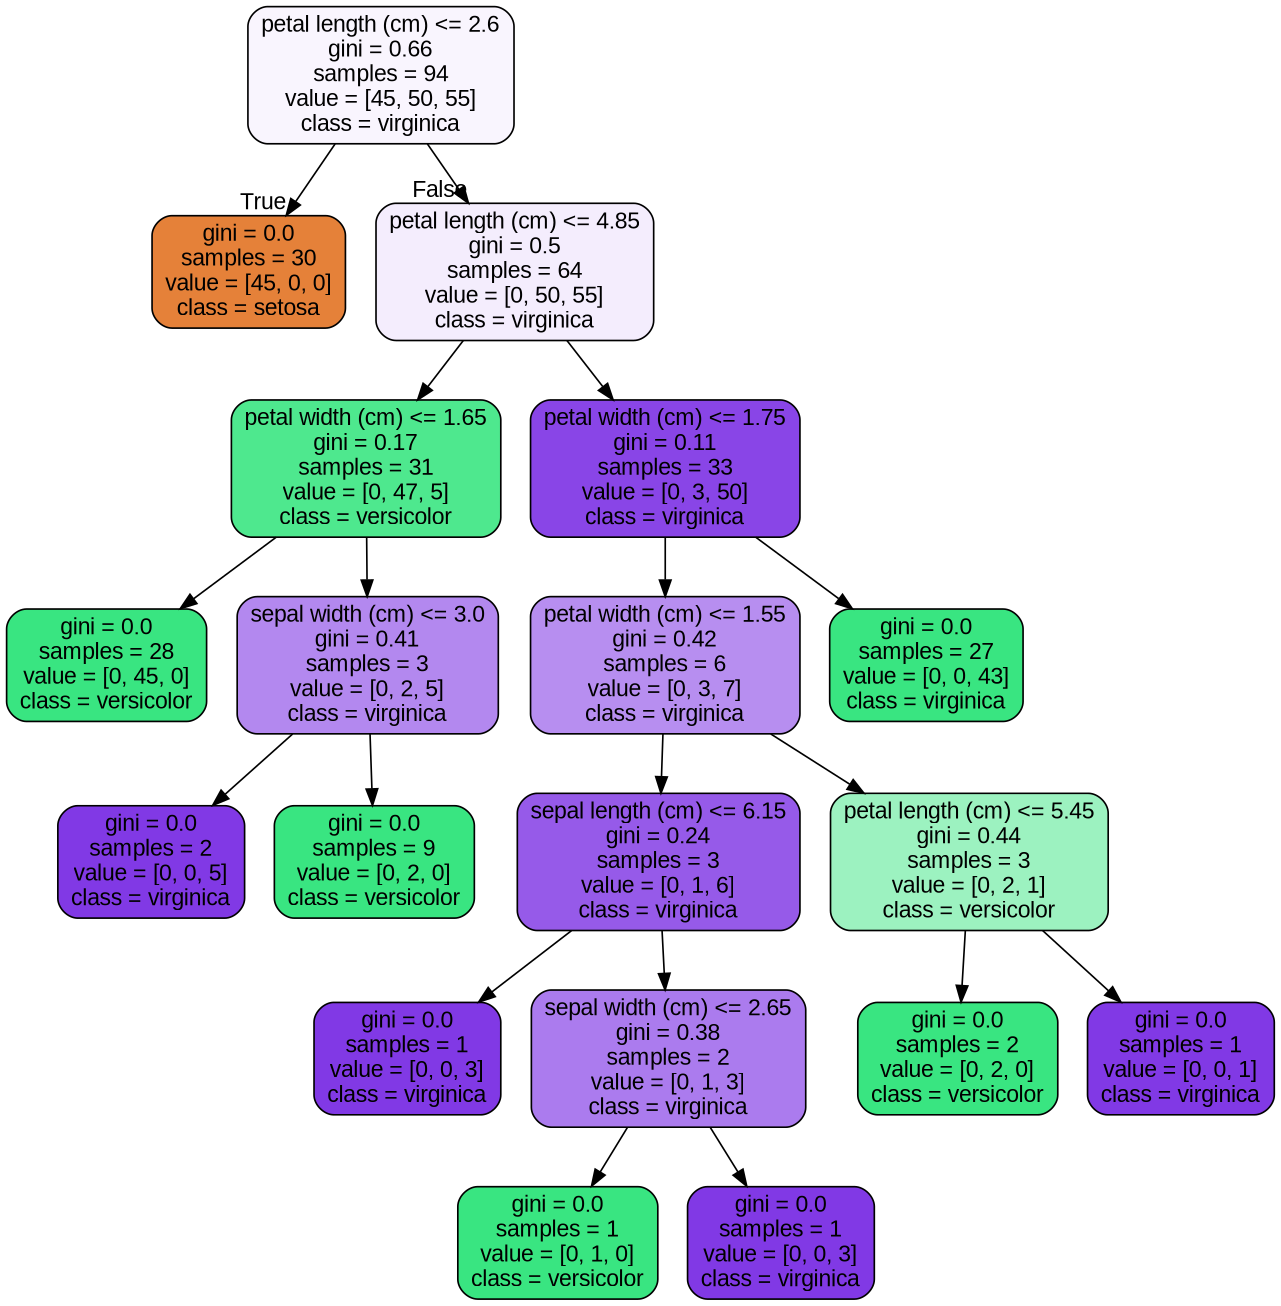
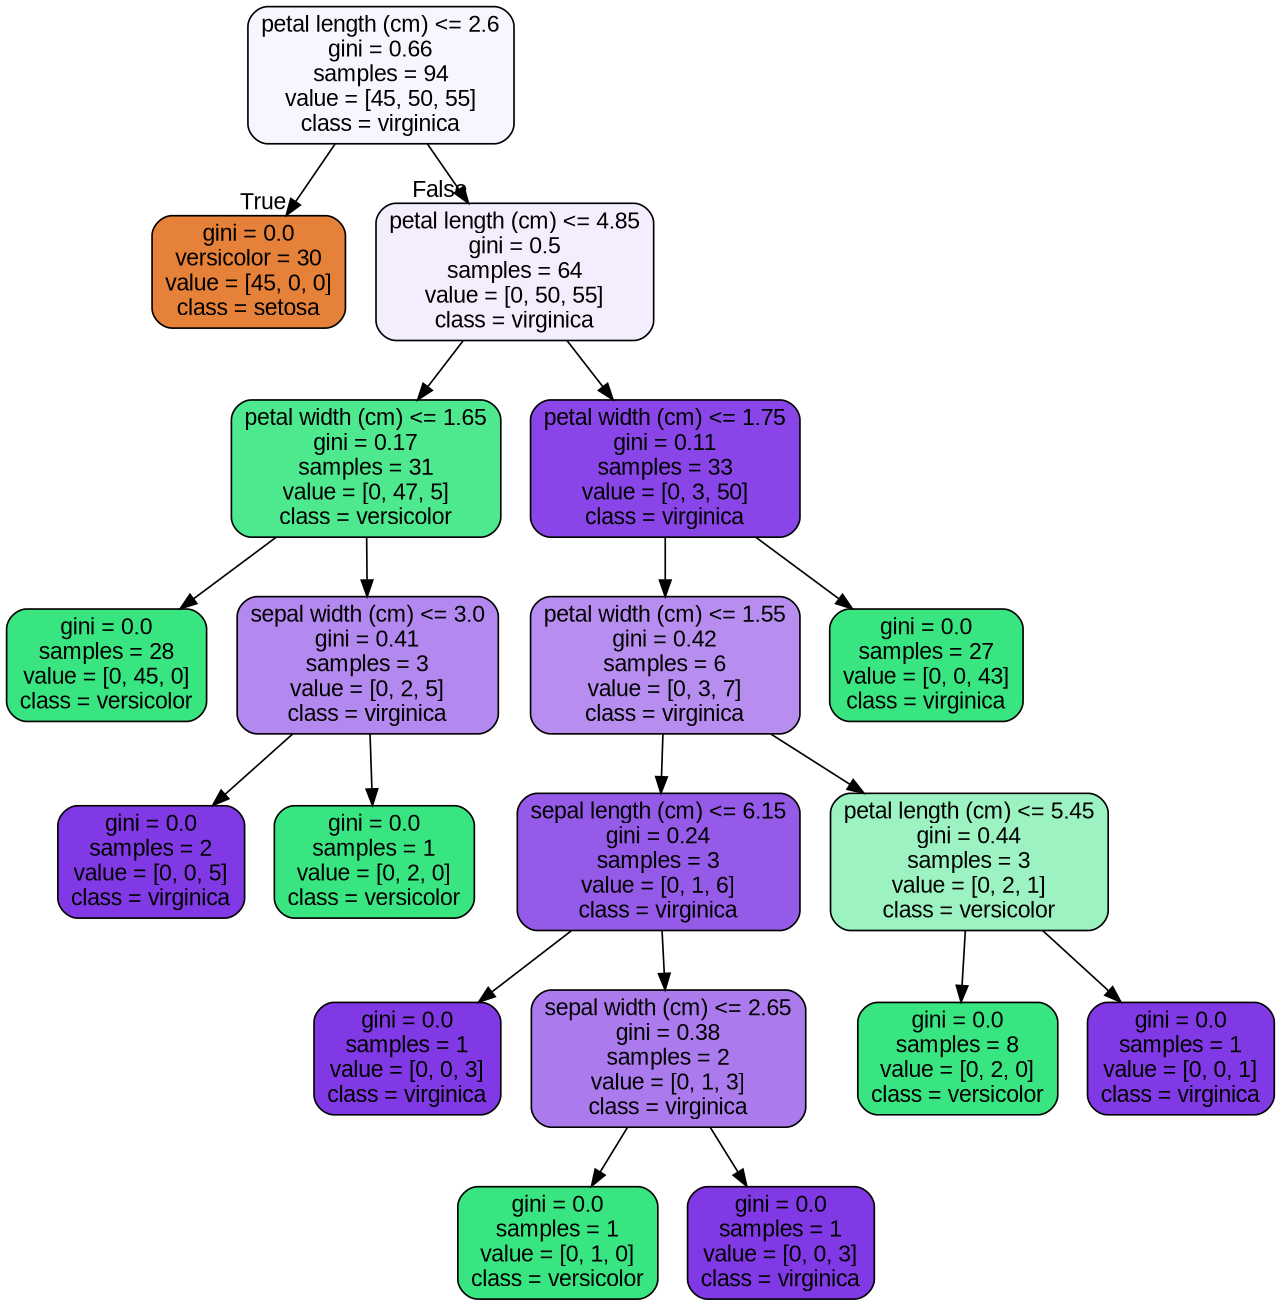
  digraph {
    fontname="Liberation Sans"
    node [color=black fillcolor="#39e581" fontname="Liberation Sans" shape=box style="filled, rounded"]
    edge [fontname="Liberation Sans"]
    n1 [fillcolor="#f9f5fe" label="petal length (cm) <= 2.6\ngini = 0.66\nsamples = 94\nvalue = [45, 50, 55]\nclass = virginica"]
-   n2 [fillcolor="#e58139" label="gini = 0.0\nsamples = 30\nvalue = [45, 0, 0]\nclass = setosa"]
+   n2 [fillcolor="#e58139" label="gini = 0.0\nversicolor = 30\nvalue = [45, 0, 0]\nclass = setosa"]
    n3 [fillcolor="#f4edfd" label="petal length (cm) <= 4.85\ngini = 0.5\nsamples = 64\nvalue = [0, 50, 55]\nclass = virginica"]
    n4 [fillcolor="#4ee88e" label="petal width (cm) <= 1.65\ngini = 0.17\nsamples = 31\nvalue = [0, 47, 5]\nclass = versicolor"]
    n5 [fillcolor="#8945e7" label="petal width (cm) <= 1.75\ngini = 0.11\nsamples = 33\nvalue = [0, 3, 50]\nclass = virginica"]
    n6 [label="gini = 0.0\nsamples = 28\nvalue = [0, 45, 0]\nclass = versicolor"]
    n7 [fillcolor="#b388ef" label="sepal width (cm) <= 3.0\ngini = 0.41\nsamples = 3\nvalue = [0, 2, 5]\nclass = virginica"]
    n8 [fillcolor="#b78ef0" label="petal width (cm) <= 1.55\ngini = 0.42\nsamples = 6\nvalue = [0, 3, 7]\nclass = virginica"]
    n9 [label="gini = 0.0\nsamples = 27\nvalue = [0, 0, 43]\nclass = virginica"]
    n10 [fillcolor="#8139e5" label="gini = 0.0\nsamples = 2\nvalue = [0, 0, 5]\nclass = virginica"]
-   n11 [label="gini = 0.0\nsamples = 9\nvalue = [0, 2, 0]\nclass = versicolor"]
+   n11 [label="gini = 0.0\nsamples = 1\nvalue = [0, 2, 0]\nclass = versicolor"]
    n12 [fillcolor="#965ae9" label="sepal length (cm) <= 6.15\ngini = 0.24\nsamples = 3\nvalue = [0, 1, 6]\nclass = virginica"]
    n13 [fillcolor="#9cf2c0" label="petal length (cm) <= 5.45\ngini = 0.44\nsamples = 3\nvalue = [0, 2, 1]\nclass = versicolor"]
    n14 [fillcolor="#8139e5" label="gini = 0.0\nsamples = 1\nvalue = [0, 0, 3]\nclass = virginica"]
    n15 [fillcolor="#ab7bee" label="sepal width (cm) <= 2.65\ngini = 0.38\nsamples = 2\nvalue = [0, 1, 3]\nclass = virginica"]
-   n16 [label="gini = 0.0\nsamples = 2\nvalue = [0, 2, 0]\nclass = versicolor"]
+   n16 [label="gini = 0.0\nsamples = 8\nvalue = [0, 2, 0]\nclass = versicolor"]
    n17 [fillcolor="#8139e5" label="gini = 0.0\nsamples = 1\nvalue = [0, 0, 1]\nclass = virginica"]
    n18 [label="gini = 0.0\nsamples = 1\nvalue = [0, 1, 0]\nclass = versicolor"]
    n19 [fillcolor="#8139e5" label="gini = 0.0\nsamples = 1\nvalue = [0, 0, 3]\nclass = virginica"]
    n1 -> n2 [headlabel=True labelangle=45 labeldistance=2.5]
    n1 -> n3 [headlabel=False labelangle=-45 labeldistance=2.5]
    n3 -> n4
    n3 -> n5
    n4 -> n6
    n4 -> n7
    n5 -> n8
    n5 -> n9
    n7 -> n10
    n7 -> n11
    n8 -> n12
    n8 -> n13
    n12 -> n14
    n12 -> n15
    n13 -> n16
    n13 -> n17
    n15 -> n18
    n15 -> n19
  }
